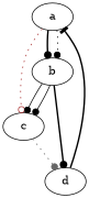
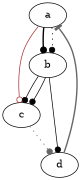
  digraph {
    edge [arrowhead=dot color=black style=solid]
    a
    b
    c
    d
    a -> b [style=bold]
    a -> b [style=dotted]
-   a -> c [arrowhead=odot color=brown style=dotted]
+   a -> c [arrowhead=odot color=brown]
    b -> c
    b -> c
-   b -> d [style=bold]
+   b -> d
    c -> d [color=gray40 style=dotted]
-   d -> a [arrowhead=tee style=bold]
+   d -> a [arrowhead=tee color=gray40 style=bold]
  }
